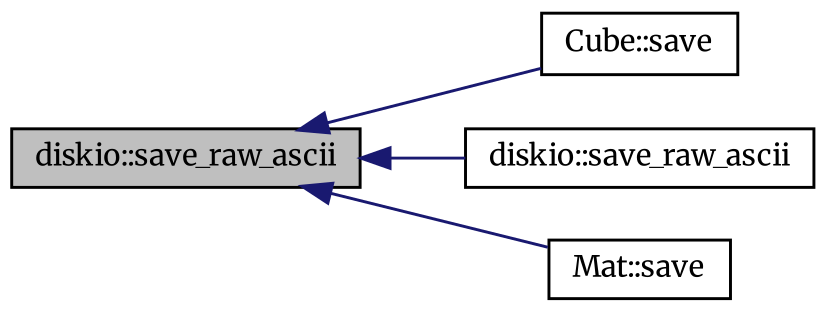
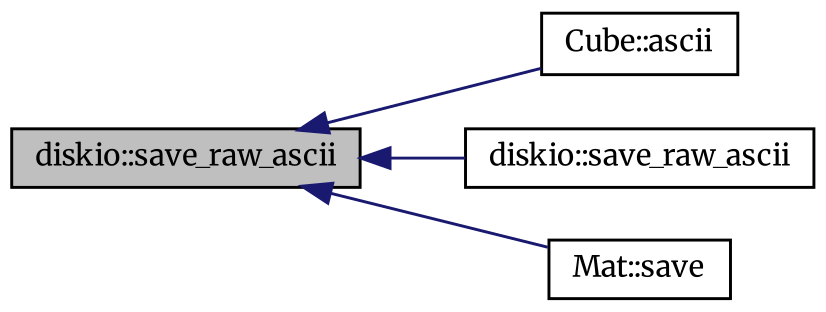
  digraph {
    rankdir=LR
    fontname=Merriweather
    node [color=black fillcolor=white fontname=Merriweather fontsize=10 shape=record style=filled]
    edge [color=midnightblue dir=back fontname=Merriweather fontsize=10 labelfontname=Helvetica labelfontsize=10 style=solid]
    n1 [fillcolor=grey75 fontcolor=black height=0.2 label="diskio::save_raw_ascii" width=0.4]
-   n2 [height=0.2 label="Cube::save" width=0.4]
+   n2 [height=0.2 label="Cube::ascii" width=0.4]
    n3 [height=0.2 label="diskio::save_raw_ascii" width=0.4]
    n4 [height=0.2 label="Mat::save" width=0.4]
    n1 -> n2
    n1 -> n3
    n1 -> n4
  }
